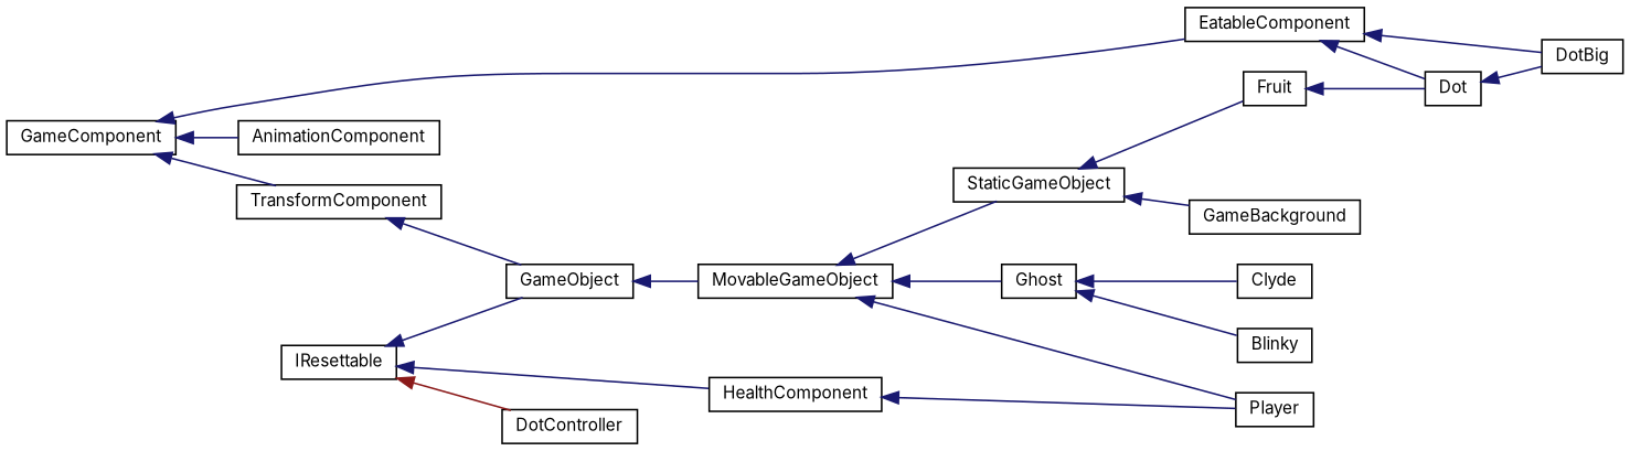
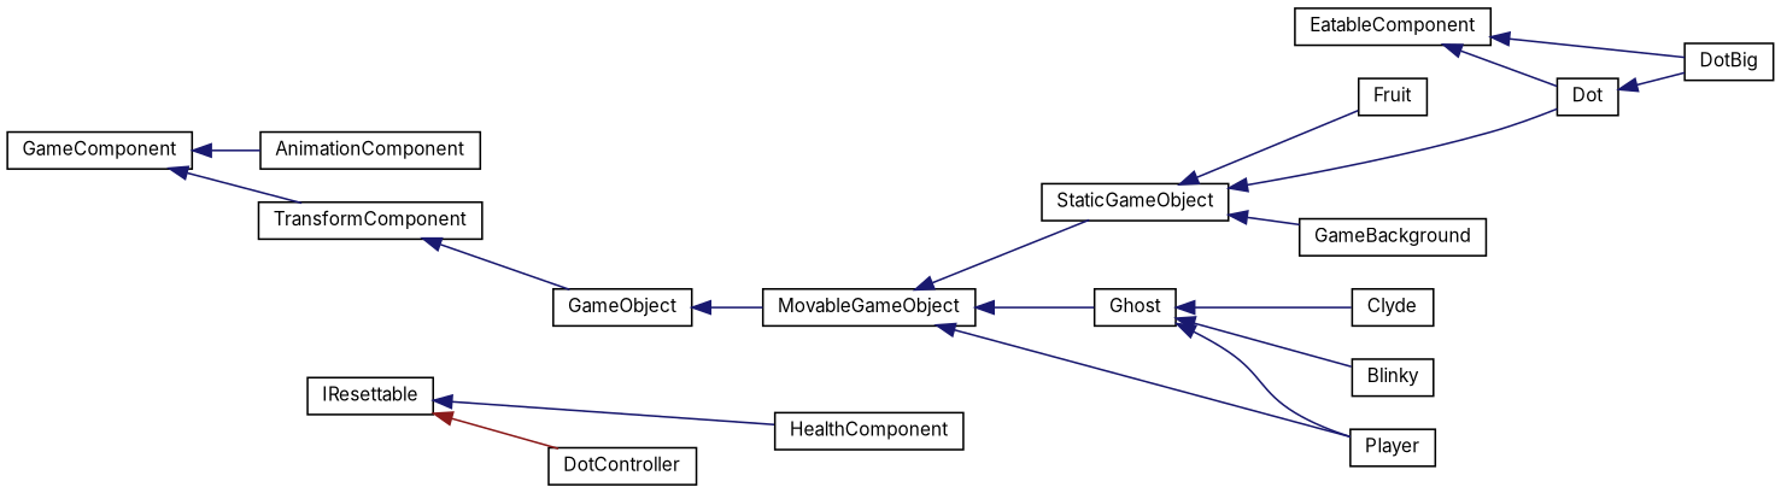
  digraph {
    fontname=Inter
    rankdir=LR
    node [color=black fillcolor=white fontname=Inter fontsize=10 shape=record style=filled]
    edge [color=midnightblue dir=back fontname=Inter fontsize=10 labelfontname=Helvetica labelfontsize=10 style=solid]
    n1 [height=0.2 label=AnimationComponent width=0.4]
    n2 [height=0.2 label=GameObject width=0.4]
    n3 [height=0.2 label=MovableGameObject width=0.4]
    n4 [height=0.2 label=StaticGameObject width=0.4]
    n5 [height=0.2 label=Ghost width=0.4]
    n6 [height=0.2 label=Player width=0.4]
    n7 [height=0.2 label=Dot width=0.4]
    n8 [height=0.2 label=Fruit width=0.4]
    n9 [height=0.2 label=GameBackground width=0.4]
    n10 [height=0.2 label=Blinky width=0.4]
    n11 [height=0.2 label=Clyde width=0.4]
    n12 [height=0.2 label=DotBig width=0.4]
    n13 [height=0.2 label=GameComponent width=0.4]
    n14 [height=0.2 label=EatableComponent width=0.4]
    n15 [height=0.2 label=TransformComponent width=0.4]
    n16 [height=0.2 label=HealthComponent width=0.4]
    n17 [height=0.2 label=IResettable width=0.4]
    n18 [height=0.2 label=DotController width=0.4]
    n2 -> n3
    n3 -> n4
    n3 -> n5
    n3 -> n6
-   n8 -> n7
+   n4 -> n7
    n4 -> n8
    n4 -> n9
    n5 -> n10
    n5 -> n11
    n7 -> n12
    n13 -> n1
-   n13 -> n14
    n13 -> n15
    n14 -> n7
    n14 -> n12
    n15 -> n2
-   n16 -> n6
-   n17 -> n2
+   n5 -> n6
    n17 -> n16
    n17 -> n18 [color=firebrick4]
  }
